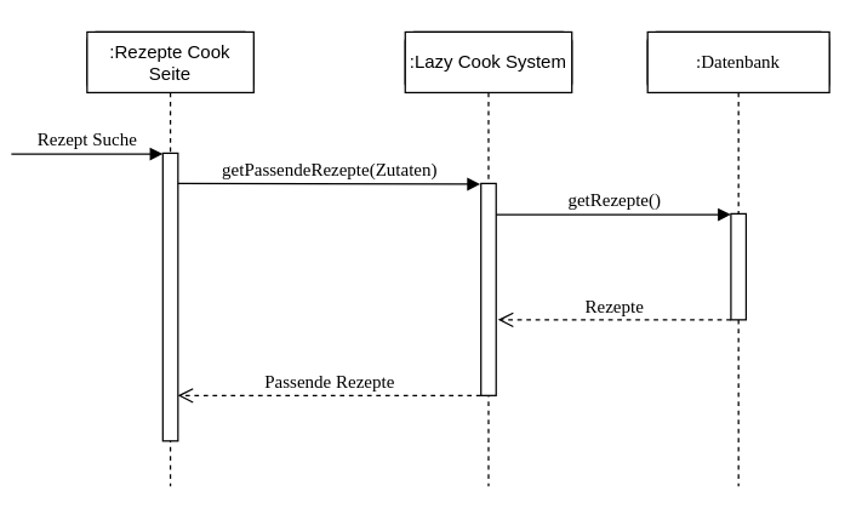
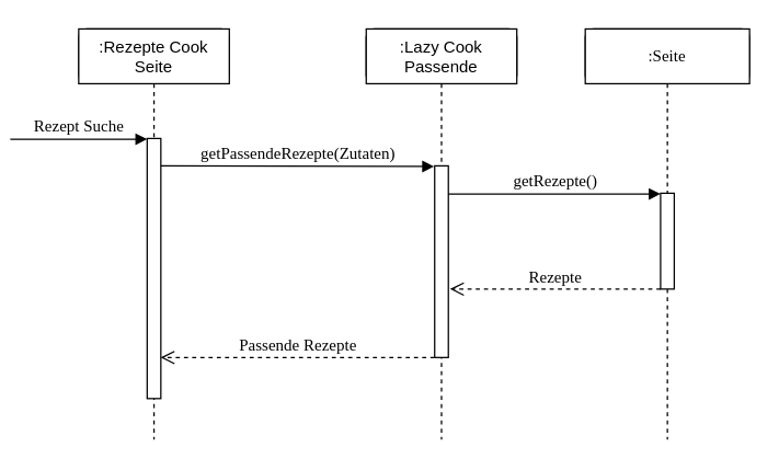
  <mxCell id="0" />
  <mxCell id="1" parent="0" />
  <mxCell id="2" value=":Object" style="shape=umlLifeline;perimeter=lifelinePerimeter;whiteSpace=wrap;html=1;container=1;collapsible=0;recursiveResize=0;outlineConnect=0;rounded=1;shadow=0;comic=0;labelBackgroundColor=none;strokeWidth=1;fontFamily=Verdana;fontSize=12;align=center;" parent="1" vertex="1"><mxGeometry x="230" y="20.5" width="110" height="300" as="geometry" /></mxCell>
  <mxCell id="3" value="" style="html=1;points=[];perimeter=orthogonalPerimeter;rounded=0;shadow=0;comic=0;labelBackgroundColor=none;strokeWidth=1;fontFamily=Verdana;fontSize=12;align=center;" parent="2" vertex="1"><mxGeometry x="50" y="100" width="10" height="140" as="geometry" /></mxCell>
- <mxCell id="4" value=":Lazy Cook System" style="rounded=0;whiteSpace=wrap;html=1;" vertex="1" parent="2"><mxGeometry width="110" height="40" as="geometry" /></mxCell>
+ <mxCell id="4" value=":Lazy Cook Passende" style="rounded=0;whiteSpace=wrap;html=1;" vertex="1" parent="2"><mxGeometry width="110" height="40" as="geometry" /></mxCell>
  <mxCell id="5" value="" style="shape=umlLifeline;perimeter=lifelinePerimeter;whiteSpace=wrap;html=1;container=1;collapsible=0;recursiveResize=0;outlineConnect=0;rounded=1;shadow=0;comic=0;labelBackgroundColor=none;strokeWidth=1;fontFamily=Verdana;fontSize=12;align=center;" parent="1" vertex="1"><mxGeometry x="390" y="20.5" width="120" height="300" as="geometry" /></mxCell>
  <mxCell id="6" value="" style="html=1;points=[];perimeter=orthogonalPerimeter;rounded=0;shadow=0;comic=0;labelBackgroundColor=none;strokeWidth=1;fontFamily=Verdana;fontSize=12;align=center;" parent="5" vertex="1"><mxGeometry x="55" y="120" width="10" height="70" as="geometry" /></mxCell>
- <mxCell id="7" value="&lt;span style=&quot;font-family: Verdana;&quot;&gt;:Datenbank&lt;/span&gt;" style="whiteSpace=wrap;html=1;" vertex="1" parent="5"><mxGeometry width="120" height="40" as="geometry" /></mxCell>
+ <mxCell id="7" value="&lt;span style=&quot;font-family: Verdana;&quot;&gt;:Seite&lt;/span&gt;" style="whiteSpace=wrap;html=1;" vertex="1" parent="5"><mxGeometry width="120" height="40" as="geometry" /></mxCell>
  <mxCell id="8" value="Rezepte" style="html=1;verticalAlign=bottom;endArrow=open;dashed=1;endSize=8;labelBackgroundColor=none;fontFamily=Verdana;fontSize=12;edgeStyle=elbowEdgeStyle;elbow=vertical;exitX=-0.119;exitY=0.248;exitDx=0;exitDy=0;exitPerimeter=0;" edge="1" parent="5"><mxGeometry relative="1" as="geometry"><mxPoint x="-98.81" y="190.5" as="targetPoint" /><Array as="points"><mxPoint x="-23.81" y="190" /><mxPoint x="6.19" y="190" /></Array><mxPoint x="55.0" y="190.1" as="sourcePoint" /></mxGeometry></mxCell>
  <mxCell id="9" value=":Object" style="shape=umlLifeline;perimeter=lifelinePerimeter;whiteSpace=wrap;html=1;container=1;collapsible=0;recursiveResize=0;outlineConnect=0;rounded=1;shadow=0;comic=0;labelBackgroundColor=none;strokeWidth=1;fontFamily=Verdana;fontSize=12;align=center;" parent="1" vertex="1"><mxGeometry x="20" y="20.5" width="110" height="300" as="geometry" /></mxCell>
  <mxCell id="10" value="" style="html=1;points=[];perimeter=orthogonalPerimeter;rounded=0;shadow=0;comic=0;labelBackgroundColor=none;strokeWidth=1;fontFamily=Verdana;fontSize=12;align=center;" parent="9" vertex="1"><mxGeometry x="50" y="80" width="10" height="190" as="geometry" /></mxCell>
  <mxCell id="11" value=":Rezepte Cook Seite" style="rounded=0;whiteSpace=wrap;html=1;" vertex="1" parent="9"><mxGeometry width="110" height="40" as="geometry" /></mxCell>
  <mxCell id="12" value="Rezept Suche" style="html=1;verticalAlign=bottom;endArrow=block;entryX=0;entryY=0.002;labelBackgroundColor=none;fontFamily=Verdana;fontSize=12;edgeStyle=elbowEdgeStyle;elbow=vertical;entryDx=0;entryDy=0;entryPerimeter=0;" edge="1" parent="9" target="10"><mxGeometry relative="1" as="geometry"><mxPoint x="-50" y="80.5" as="sourcePoint" /><mxPoint x="45" y="80" as="targetPoint" /></mxGeometry></mxCell>
  <mxCell id="13" value="getPassendeRezepte(Zutaten)" style="html=1;verticalAlign=bottom;endArrow=block;entryX=-0.052;entryY=0;labelBackgroundColor=none;fontFamily=Verdana;fontSize=12;edgeStyle=elbowEdgeStyle;elbow=vertical;entryDx=0;entryDy=0;entryPerimeter=0;" parent="9" target="3" edge="1"><mxGeometry relative="1" as="geometry"><mxPoint x="60" y="100" as="sourcePoint" /><mxPoint x="191" y="100.14" as="targetPoint" /><mxPoint as="offset" /></mxGeometry></mxCell>
  <mxCell id="14" value="getRezepte()" style="html=1;verticalAlign=bottom;endArrow=block;entryX=0;entryY=0;labelBackgroundColor=none;fontFamily=Verdana;fontSize=12;edgeStyle=elbowEdgeStyle;elbow=vertical;" parent="1" source="3" target="6" edge="1"><mxGeometry relative="1" as="geometry"><mxPoint x="360" y="140.5" as="sourcePoint" /></mxGeometry></mxCell>
  <mxCell id="15" value="Passende Rezepte" style="html=1;verticalAlign=bottom;endArrow=open;dashed=1;endSize=8;labelBackgroundColor=none;fontFamily=Verdana;fontSize=12;edgeStyle=elbowEdgeStyle;elbow=horizontal;exitX=-0.014;exitY=0.999;exitDx=0;exitDy=0;exitPerimeter=0;entryX=0.983;entryY=0.925;entryDx=0;entryDy=0;entryPerimeter=0;" edge="1" parent="1"><mxGeometry x="-0.005" relative="1" as="geometry"><mxPoint x="79.83" y="260.5" as="targetPoint" /><Array as="points" /><mxPoint x="279.86" y="260.52" as="sourcePoint" /><mxPoint as="offset" /></mxGeometry></mxCell>
